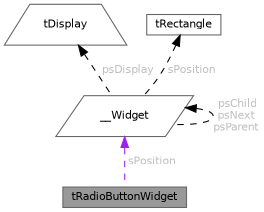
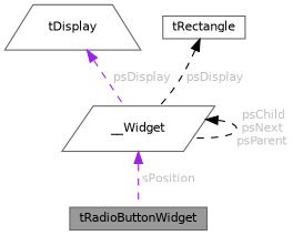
  digraph {
    node [color=gray40 fillcolor=white fontname=Helvetica fontsize=10 shape=box style=filled]
    edge [color=purple dir=back fontcolor=grey fontname=Helvetica fontsize=10 labelfontname=Helvetica labelfontsize=10 style=dashed]
    n1 [fillcolor=grey60 fontcolor=black height=0.2 label=tRadioButtonWidget width=0.4]
    n2 [height=0.2 label=__Widget shape=parallelogram width=0.4]
    n3 [height=0.2 label=tDisplay shape=trapezium width=0.4]
    n4 [height=0.2 label=tRectangle width=0.4]
    n2 -> n1 [label=" sPosition"]
    n2 -> n2 [color=black label=" psChild\npsNext\npsParent"]
-   n3 -> n2 [color=black label=" psDisplay"]
-   n4 -> n2 [color=black label=" sPosition"]
+   n3 -> n2 [label=" psDisplay"]
+   n4 -> n2 [color=black label=" psDisplay"]
  }
